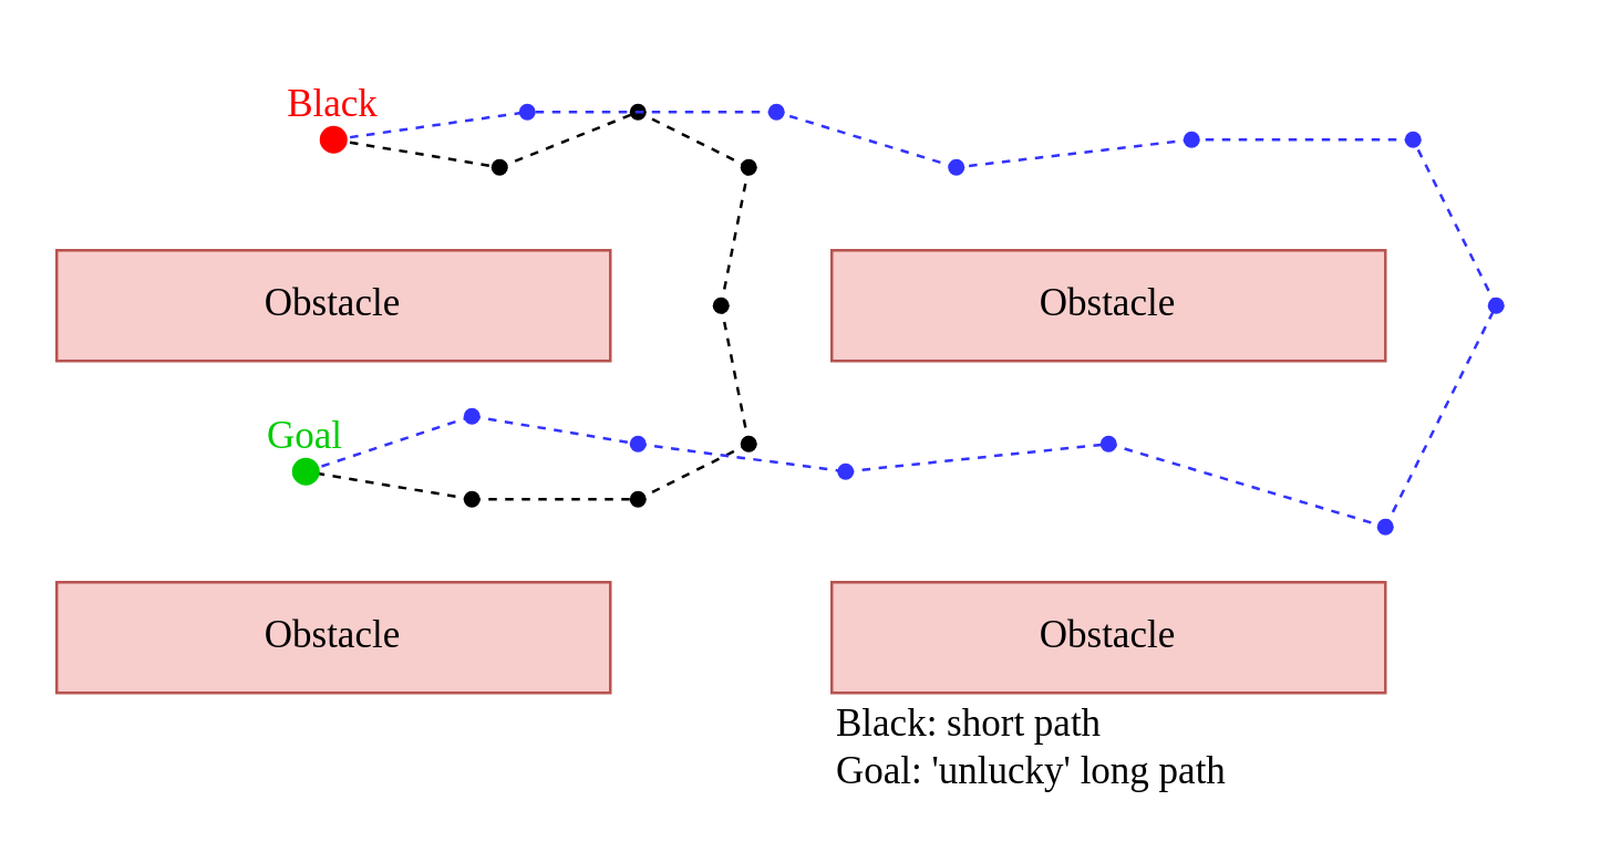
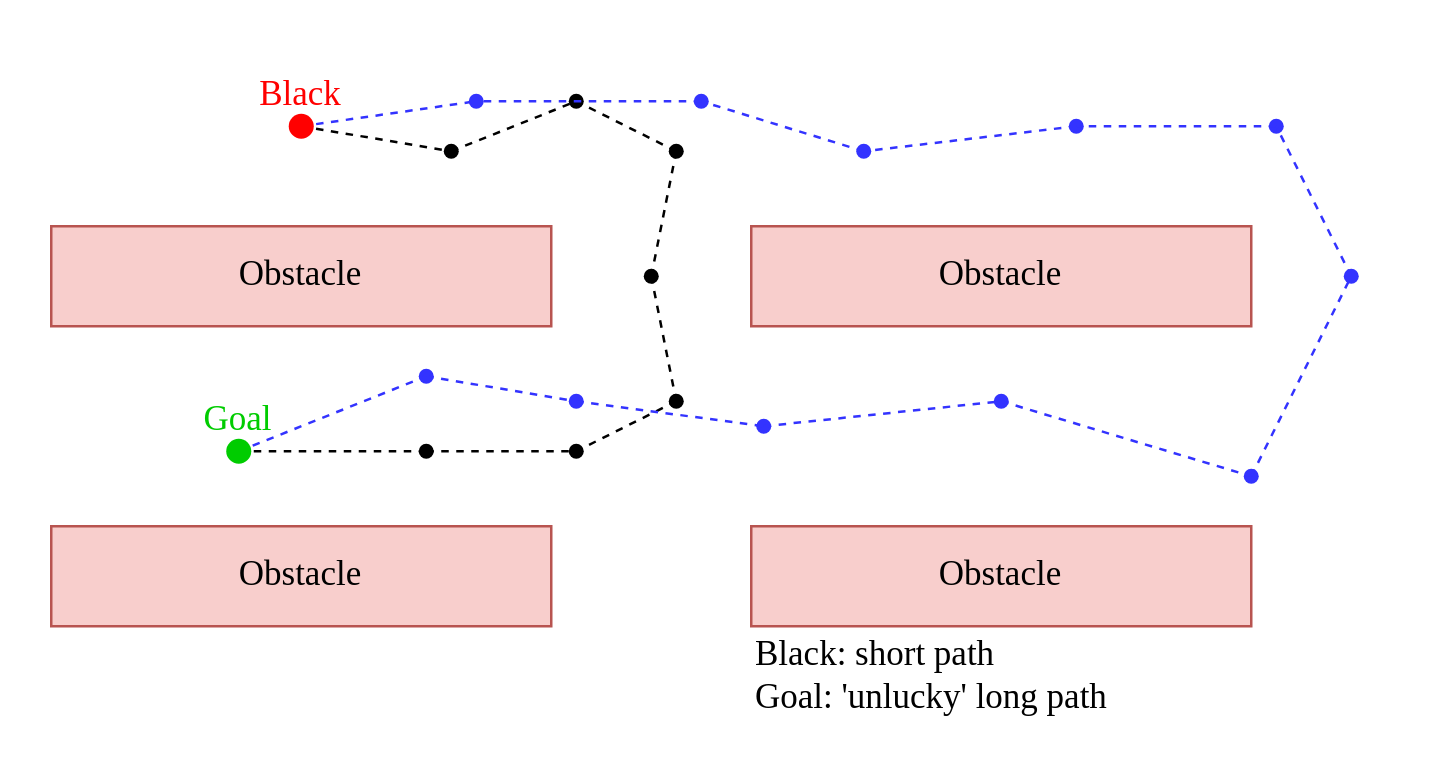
  <mxCell id="0" />
  <mxCell id="1" parent="0" />
  <mxCell id="2" value="" style="shape=waypoint;sketch=0;fillStyle=solid;size=6;pointerEvents=1;points=[];fillColor=none;resizable=0;rotatable=0;perimeter=centerPerimeter;snapToPoint=1;fontFamily=Comptuer Modern;fontSource=http%3A%2F%2Fmirrors.ctan.org%2Ffonts%2Fcm-unicode%2Ffonts%2Fotf%2Fcmunbxo.otf;fontSize=14;strokeColor=#000000;strokeWidth=1;" parent="1" vertex="1"><mxGeometry x="250" y="40" width="40" height="40" as="geometry" /></mxCell>
  <mxCell id="3" value="" style="shape=waypoint;sketch=0;fillStyle=solid;size=6;pointerEvents=1;points=[];fillColor=none;resizable=0;rotatable=0;perimeter=centerPerimeter;snapToPoint=1;fontFamily=Comptuer Modern;fontSource=http%3A%2F%2Fmirrors.ctan.org%2Ffonts%2Fcm-unicode%2Ffonts%2Fotf%2Fcmunbxo.otf;fontSize=14;strokeColor=#000000;strokeWidth=1;" parent="1" vertex="1"><mxGeometry x="240" y="90" width="40" height="40" as="geometry" /></mxCell>
  <mxCell id="4" value="" style="shape=waypoint;sketch=0;fillStyle=solid;size=6;pointerEvents=1;points=[];fillColor=none;resizable=0;rotatable=0;perimeter=centerPerimeter;snapToPoint=1;fontFamily=Comptuer Modern;fontSource=http%3A%2F%2Fmirrors.ctan.org%2Ffonts%2Fcm-unicode%2Ffonts%2Fotf%2Fcmunbxo.otf;fontSize=14;strokeColor=#000000;strokeWidth=1;" parent="1" vertex="1"><mxGeometry x="150" y="160" width="40" height="40" as="geometry" /></mxCell>
  <mxCell id="5" value="" style="endArrow=none;dashed=1;html=1;rounded=0;fontFamily=Comptuer Modern;fontSource=http%3A%2F%2Fmirrors.ctan.org%2Ffonts%2Fcm-unicode%2Ffonts%2Fotf%2Fcmunbxo.otf;fontSize=14;exitX=0.415;exitY=0.545;exitDx=0;exitDy=0;exitPerimeter=0;entryX=0.445;entryY=0.505;entryDx=0;entryDy=0;entryPerimeter=0;" parent="1" source="34" target="17" edge="1"><mxGeometry width="50" height="50" relative="1" as="geometry"><mxPoint x="270" y="200" as="sourcePoint" /><mxPoint x="320" y="150" as="targetPoint" /></mxGeometry></mxCell>
  <mxCell id="6" value="" style="endArrow=none;dashed=1;html=1;rounded=0;fontFamily=Comptuer Modern;fontSource=http%3A%2F%2Fmirrors.ctan.org%2Ffonts%2Fcm-unicode%2Ffonts%2Fotf%2Fcmunbxo.otf;fontSize=14;exitX=0.535;exitY=0.425;exitDx=0;exitDy=0;exitPerimeter=0;entryX=0.565;entryY=0.585;entryDx=0;entryDy=0;entryPerimeter=0;" parent="1" source="17" target="18" edge="1"><mxGeometry width="50" height="50" relative="1" as="geometry"><mxPoint x="270" y="200" as="sourcePoint" /><mxPoint x="150" y="10" as="targetPoint" /></mxGeometry></mxCell>
  <mxCell id="7" value="" style="endArrow=none;dashed=1;html=1;rounded=0;fontFamily=Comptuer Modern;fontSource=http%3A%2F%2Fmirrors.ctan.org%2Ffonts%2Fcm-unicode%2Ffonts%2Fotf%2Fcmunbxo.otf;fontSize=14;exitX=0.565;exitY=0.435;exitDx=0;exitDy=0;exitPerimeter=0;entryX=0.505;entryY=0.585;entryDx=0;entryDy=0;entryPerimeter=0;" parent="1" source="2" target="18" edge="1"><mxGeometry width="50" height="50" relative="1" as="geometry"><mxPoint x="120" y="50" as="sourcePoint" /><mxPoint x="180" y="80" as="targetPoint" /></mxGeometry></mxCell>
  <mxCell id="8" value="" style="endArrow=none;dashed=1;html=1;rounded=0;fontFamily=Comptuer Modern;fontSource=http%3A%2F%2Fmirrors.ctan.org%2Ffonts%2Fcm-unicode%2Ffonts%2Fotf%2Fcmunbxo.otf;fontSize=14;exitX=0.445;exitY=0.565;exitDx=0;exitDy=0;exitPerimeter=0;entryX=0.425;entryY=0.455;entryDx=0;entryDy=0;entryPerimeter=0;" parent="1" source="3" target="2" edge="1"><mxGeometry width="50" height="50" relative="1" as="geometry"><mxPoint x="130" y="60" as="sourcePoint" /><mxPoint x="190" y="90" as="targetPoint" /></mxGeometry></mxCell>
  <mxCell id="9" value="" style="endArrow=none;dashed=1;html=1;rounded=0;fontFamily=Comptuer Modern;fontSource=http%3A%2F%2Fmirrors.ctan.org%2Ffonts%2Fcm-unicode%2Ffonts%2Fotf%2Fcmunbxo.otf;fontSize=14;exitX=0.445;exitY=0.425;exitDx=0;exitDy=0;exitPerimeter=0;entryX=0.445;entryY=0.545;entryDx=0;entryDy=0;entryPerimeter=0;" parent="1" source="19" target="3" edge="1"><mxGeometry width="50" height="50" relative="1" as="geometry"><mxPoint x="140" y="70" as="sourcePoint" /><mxPoint x="200" y="100" as="targetPoint" /></mxGeometry></mxCell>
  <mxCell id="10" value="" style="endArrow=none;dashed=1;html=1;rounded=0;fontFamily=Comptuer Modern;fontSource=http%3A%2F%2Fmirrors.ctan.org%2Ffonts%2Fcm-unicode%2Ffonts%2Fotf%2Fcmunbxo.otf;fontSize=14;exitX=0.455;exitY=0.545;exitDx=0;exitDy=0;exitPerimeter=0;entryX=0.445;entryY=0.565;entryDx=0;entryDy=0;entryPerimeter=0;" parent="1" source="19" target="20" edge="1"><mxGeometry width="50" height="50" relative="1" as="geometry"><mxPoint x="150" y="80" as="sourcePoint" /><mxPoint x="210" y="110" as="targetPoint" /></mxGeometry></mxCell>
  <mxCell id="11" value="" style="endArrow=none;dashed=1;html=1;rounded=0;fontFamily=Comptuer Modern;fontSource=http%3A%2F%2Fmirrors.ctan.org%2Ffonts%2Fcm-unicode%2Ffonts%2Fotf%2Fcmunbxo.otf;fontSize=14;exitX=0.575;exitY=0.575;exitDx=0;exitDy=0;exitPerimeter=0;entryX=0.475;entryY=0.445;entryDx=0;entryDy=0;entryPerimeter=0;" parent="1" source="4" target="20" edge="1"><mxGeometry width="50" height="50" relative="1" as="geometry"><mxPoint x="160" y="90" as="sourcePoint" /><mxPoint x="220" y="120" as="targetPoint" /></mxGeometry></mxCell>
  <mxCell id="12" value="" style="endArrow=none;dashed=1;html=1;rounded=0;fontFamily=Comptuer Modern;fontSource=http%3A%2F%2Fmirrors.ctan.org%2Ffonts%2Fcm-unicode%2Ffonts%2Fotf%2Fcmunbxo.otf;fontSize=14;exitX=0.475;exitY=0.565;exitDx=0;exitDy=0;exitPerimeter=0;entryX=0.565;entryY=0.545;entryDx=0;entryDy=0;entryPerimeter=0;" parent="1" source="4" target="36" edge="1"><mxGeometry width="50" height="50" relative="1" as="geometry"><mxPoint x="170" y="100" as="sourcePoint" /><mxPoint x="230" y="130" as="targetPoint" /></mxGeometry></mxCell>
  <mxCell id="13" value="&lt;span style=&quot;color: rgb(0, 0, 0); font-family: &amp;quot;Comptuer Modern&amp;quot;; font-size: 14px; font-style: normal; font-variant-ligatures: normal; font-variant-caps: normal; font-weight: 400; letter-spacing: normal; orphans: 2; text-align: center; text-indent: 0px; text-transform: none; widows: 2; word-spacing: 0px; -webkit-text-stroke-width: 0px; text-decoration-thickness: initial; text-decoration-style: initial; text-decoration-color: initial; float: none; display: inline !important;&quot;&gt;Obstacle&lt;/span&gt;" style="rounded=0;whiteSpace=wrap;html=1;fontFamily=Comptuer Modern;fontSource=http%3A%2F%2Fmirrors.ctan.org%2Ffonts%2Fcm-unicode%2Ffonts%2Fotf%2Fcmunbxo.otf;fontSize=14;fillColor=#f8cecc;strokeColor=#b85450;" parent="1" vertex="1"><mxGeometry x="300" y="90" width="200" height="40" as="geometry" /></mxCell>
  <mxCell id="14" value="&lt;span style=&quot;color: rgb(0, 0, 0); font-family: &amp;quot;Comptuer Modern&amp;quot;; font-size: 14px; font-style: normal; font-variant-ligatures: normal; font-variant-caps: normal; font-weight: 400; letter-spacing: normal; orphans: 2; text-align: center; text-indent: 0px; text-transform: none; widows: 2; word-spacing: 0px; -webkit-text-stroke-width: 0px; text-decoration-thickness: initial; text-decoration-style: initial; text-decoration-color: initial; float: none; display: inline !important;&quot;&gt;Obstacle&lt;/span&gt;" style="rounded=0;whiteSpace=wrap;html=1;fontFamily=Comptuer Modern;fontSource=http%3A%2F%2Fmirrors.ctan.org%2Ffonts%2Fcm-unicode%2Ffonts%2Fotf%2Fcmunbxo.otf;fontSize=14;fillColor=#f8cecc;strokeColor=#b85450;" parent="1" vertex="1"><mxGeometry x="300" y="210" width="200" height="40" as="geometry" /></mxCell>
  <mxCell id="15" value="Obstacle" style="rounded=0;whiteSpace=wrap;html=1;fontFamily=Comptuer Modern;fontSource=http%3A%2F%2Fmirrors.ctan.org%2Ffonts%2Fcm-unicode%2Ffonts%2Fotf%2Fcmunbxo.otf;fontSize=14;fillColor=#f8cecc;strokeColor=#b85450;" parent="1" vertex="1"><mxGeometry x="20" y="90" width="200" height="40" as="geometry" /></mxCell>
  <mxCell id="16" value="&lt;span style=&quot;color: rgb(0, 0, 0); font-family: &amp;quot;Comptuer Modern&amp;quot;; font-size: 14px; font-style: normal; font-variant-ligatures: normal; font-variant-caps: normal; font-weight: 400; letter-spacing: normal; orphans: 2; text-align: center; text-indent: 0px; text-transform: none; widows: 2; word-spacing: 0px; -webkit-text-stroke-width: 0px; text-decoration-thickness: initial; text-decoration-style: initial; text-decoration-color: initial; float: none; display: inline !important;&quot;&gt;Obstacle&lt;/span&gt;" style="rounded=0;whiteSpace=wrap;html=1;fontFamily=Comptuer Modern;fontSource=http%3A%2F%2Fmirrors.ctan.org%2Ffonts%2Fcm-unicode%2Ffonts%2Fotf%2Fcmunbxo.otf;fontSize=14;fillColor=#f8cecc;strokeColor=#b85450;" parent="1" vertex="1"><mxGeometry x="20" y="210" width="200" height="40" as="geometry" /></mxCell>
  <mxCell id="17" value="" style="shape=waypoint;sketch=0;fillStyle=solid;size=6;pointerEvents=1;points=[];fillColor=none;resizable=0;rotatable=0;perimeter=centerPerimeter;snapToPoint=1;fontFamily=Comptuer Modern;fontSource=http%3A%2F%2Fmirrors.ctan.org%2Ffonts%2Fcm-unicode%2Ffonts%2Fotf%2Fcmunbxo.otf;fontSize=14;strokeColor=#000000;strokeWidth=1;" parent="1" vertex="1"><mxGeometry x="160" y="40" width="40" height="40" as="geometry" /></mxCell>
  <mxCell id="18" value="" style="shape=waypoint;sketch=0;fillStyle=solid;size=6;pointerEvents=1;points=[];fillColor=none;resizable=0;rotatable=0;perimeter=centerPerimeter;snapToPoint=1;fontFamily=Comptuer Modern;fontSource=http%3A%2F%2Fmirrors.ctan.org%2Ffonts%2Fcm-unicode%2Ffonts%2Fotf%2Fcmunbxo.otf;fontSize=14;strokeColor=#000000;strokeWidth=1;" parent="1" vertex="1"><mxGeometry x="210" y="20" width="40" height="40" as="geometry" /></mxCell>
  <mxCell id="19" value="" style="shape=waypoint;sketch=0;fillStyle=solid;size=6;pointerEvents=1;points=[];fillColor=none;resizable=0;rotatable=0;perimeter=centerPerimeter;snapToPoint=1;fontFamily=Comptuer Modern;fontSource=http%3A%2F%2Fmirrors.ctan.org%2Ffonts%2Fcm-unicode%2Ffonts%2Fotf%2Fcmunbxo.otf;fontSize=14;strokeColor=#000000;strokeWidth=1;" parent="1" vertex="1"><mxGeometry x="250" y="140" width="40" height="40" as="geometry" /></mxCell>
  <mxCell id="20" value="" style="shape=waypoint;sketch=0;fillStyle=solid;size=6;pointerEvents=1;points=[];fillColor=none;resizable=0;rotatable=0;perimeter=centerPerimeter;snapToPoint=1;fontFamily=Comptuer Modern;fontSource=http%3A%2F%2Fmirrors.ctan.org%2Ffonts%2Fcm-unicode%2Ffonts%2Fotf%2Fcmunbxo.otf;fontSize=14;strokeColor=#000000;strokeWidth=1;" parent="1" vertex="1"><mxGeometry x="210" y="160" width="40" height="40" as="geometry" /></mxCell>
  <mxCell id="21" value="Black: short path&lt;br&gt;Goal: 'unlucky' long path" style="text;html=1;align=left;verticalAlign=middle;resizable=0;points=[];autosize=1;strokeColor=none;fillColor=none;fontSize=14;fontFamily=Comptuer Modern;fontColor=#000000;" parent="1" vertex="1"><mxGeometry x="300" y="250" width="160" height="40" as="geometry" /></mxCell>
  <mxCell id="22" value="" style="shape=waypoint;sketch=0;fillStyle=solid;size=6;pointerEvents=1;points=[];fillColor=none;resizable=0;rotatable=0;perimeter=centerPerimeter;snapToPoint=1;strokeColor=#3333FF;" vertex="1" parent="1"><mxGeometry x="170" y="20" width="40" height="40" as="geometry" /></mxCell>
  <mxCell id="23" value="" style="shape=waypoint;sketch=0;fillStyle=solid;size=6;pointerEvents=1;points=[];fillColor=none;resizable=0;rotatable=0;perimeter=centerPerimeter;snapToPoint=1;strokeColor=#3333FF;" vertex="1" parent="1"><mxGeometry x="260" y="20" width="40" height="40" as="geometry" /></mxCell>
  <mxCell id="24" value="" style="shape=waypoint;sketch=0;fillStyle=solid;size=6;pointerEvents=1;points=[];fillColor=none;resizable=0;rotatable=0;perimeter=centerPerimeter;snapToPoint=1;strokeColor=#3333FF;" vertex="1" parent="1"><mxGeometry x="325" y="40" width="40" height="40" as="geometry" /></mxCell>
  <mxCell id="25" value="" style="shape=waypoint;sketch=0;fillStyle=solid;size=6;pointerEvents=1;points=[];fillColor=none;resizable=0;rotatable=0;perimeter=centerPerimeter;snapToPoint=1;strokeColor=#3333FF;" vertex="1" parent="1"><mxGeometry x="410" y="30" width="40" height="40" as="geometry" /></mxCell>
  <mxCell id="26" value="" style="shape=waypoint;sketch=0;fillStyle=solid;size=6;pointerEvents=1;points=[];fillColor=none;resizable=0;rotatable=0;perimeter=centerPerimeter;snapToPoint=1;strokeColor=#3333FF;" vertex="1" parent="1"><mxGeometry x="490" y="30" width="40" height="40" as="geometry" /></mxCell>
  <mxCell id="27" value="" style="shape=waypoint;sketch=0;fillStyle=solid;size=6;pointerEvents=1;points=[];fillColor=none;resizable=0;rotatable=0;perimeter=centerPerimeter;snapToPoint=1;strokeColor=#3333FF;" vertex="1" parent="1"><mxGeometry x="520" y="90" width="40" height="40" as="geometry" /></mxCell>
  <mxCell id="28" value="" style="shape=waypoint;sketch=0;fillStyle=solid;size=6;pointerEvents=1;points=[];fillColor=none;resizable=0;rotatable=0;perimeter=centerPerimeter;snapToPoint=1;strokeColor=#3333FF;" vertex="1" parent="1"><mxGeometry x="480" y="170" width="40" height="40" as="geometry" /></mxCell>
  <mxCell id="29" value="" style="shape=waypoint;sketch=0;fillStyle=solid;size=6;pointerEvents=1;points=[];fillColor=none;resizable=0;rotatable=0;perimeter=centerPerimeter;snapToPoint=1;strokeColor=#3333FF;" vertex="1" parent="1"><mxGeometry x="380" y="140" width="40" height="40" as="geometry" /></mxCell>
  <mxCell id="30" value="" style="shape=waypoint;sketch=0;fillStyle=solid;size=6;pointerEvents=1;points=[];fillColor=none;resizable=0;rotatable=0;perimeter=centerPerimeter;snapToPoint=1;strokeColor=#3333FF;" vertex="1" parent="1"><mxGeometry x="285" y="150" width="40" height="40" as="geometry" /></mxCell>
  <mxCell id="31" value="" style="shape=waypoint;sketch=0;fillStyle=solid;size=6;pointerEvents=1;points=[];fillColor=none;resizable=0;rotatable=0;perimeter=centerPerimeter;snapToPoint=1;strokeColor=#3333FF;" vertex="1" parent="1"><mxGeometry x="210" y="140" width="40" height="40" as="geometry" /></mxCell>
  <mxCell id="32" value="" style="shape=waypoint;sketch=0;fillStyle=solid;size=6;pointerEvents=1;points=[];fillColor=none;resizable=0;rotatable=0;perimeter=centerPerimeter;snapToPoint=1;strokeColor=#3333FF;" vertex="1" parent="1"><mxGeometry x="150" y="130" width="40" height="40" as="geometry" /></mxCell>
  <mxCell id="33" value="" style="endArrow=none;dashed=1;html=1;rounded=0;strokeColor=#3333FF;exitX=0.5;exitY=0.5;exitDx=0;exitDy=0;exitPerimeter=0;entryX=0.45;entryY=0.525;entryDx=0;entryDy=0;entryPerimeter=0;" edge="1" parent="1" source="34" target="22"><mxGeometry width="50" height="50" relative="1" as="geometry"><mxPoint x="160" y="20" as="sourcePoint" /><mxPoint x="210" y="-30" as="targetPoint" /></mxGeometry></mxCell>
  <mxCell id="34" value="Black" style="shape=waypoint;sketch=0;fillStyle=solid;size=6;pointerEvents=1;points=[];fillColor=none;resizable=0;rotatable=0;perimeter=centerPerimeter;snapToPoint=1;strokeWidth=3;strokeColor=#FF0000;fontFamily=Comptuer Modern;fontSource=http%3A%2F%2Fmirrors.ctan.org%2Ffonts%2Fcm-unicode%2Ffonts%2Fotf%2Fcmunbxo.otf;fontSize=14;verticalAlign=top;spacingTop=-8;fontColor=#FF0000;" parent="1" vertex="1"><mxGeometry x="100" y="30" width="40" height="40" as="geometry" /></mxCell>
  <mxCell id="35" value="" style="endArrow=none;dashed=1;html=1;rounded=0;strokeColor=#3333FF;exitX=0.55;exitY=0.583;exitDx=0;exitDy=0;exitPerimeter=0;entryX=0.525;entryY=0.433;entryDx=0;entryDy=0;entryPerimeter=0;" edge="1" parent="1" source="36" target="32"><mxGeometry width="50" height="50" relative="1" as="geometry"><mxPoint x="130" y="60" as="sourcePoint" /><mxPoint x="220" y="-20" as="targetPoint" /></mxGeometry></mxCell>
- <mxCell id="36" value="Goal" style="shape=waypoint;sketch=0;fillStyle=solid;size=6;pointerEvents=1;points=[];fillColor=#00CC00;resizable=0;rotatable=0;perimeter=centerPerimeter;snapToPoint=1;strokeWidth=3;strokeColor=#00CC00;fontFamily=Comptuer Modern;fontSource=http%3A%2F%2Fmirrors.ctan.org%2Ffonts%2Fcm-unicode%2Ffonts%2Fotf%2Fcmunbxo.otf;fontSize=14;verticalAlign=top;spacingTop=-8;fontColor=#00CC00;" parent="1" vertex="1"><mxGeometry x="90" y="150" width="40" height="40" as="geometry" /></mxCell>
+ <mxCell id="36" value="Goal" style="shape=waypoint;sketch=0;fillStyle=solid;size=6;pointerEvents=1;points=[];fillColor=#00CC00;resizable=0;rotatable=0;perimeter=centerPerimeter;snapToPoint=1;strokeWidth=3;strokeColor=#00CC00;fontFamily=Comptuer Modern;fontSource=http%3A%2F%2Fmirrors.ctan.org%2Ffonts%2Fcm-unicode%2Ffonts%2Fotf%2Fcmunbxo.otf;fontSize=14;verticalAlign=top;spacingTop=-8;fontColor=#00CC00;" parent="1" vertex="1"><mxGeometry x="75" y="160" width="40" height="40" as="geometry" /></mxCell>
  <mxCell id="37" value="" style="endArrow=none;dashed=1;html=1;rounded=0;strokeColor=#3333FF;exitX=0.55;exitY=0.45;exitDx=0;exitDy=0;exitPerimeter=0;entryX=0.525;entryY=0.567;entryDx=0;entryDy=0;entryPerimeter=0;" edge="1" parent="1" source="23" target="22"><mxGeometry width="50" height="50" relative="1" as="geometry"><mxPoint x="140" y="70" as="sourcePoint" /><mxPoint x="230" y="-10" as="targetPoint" /></mxGeometry></mxCell>
  <mxCell id="38" value="" style="endArrow=none;dashed=1;html=1;rounded=0;strokeColor=#3333FF;exitX=0.583;exitY=0.55;exitDx=0;exitDy=0;exitPerimeter=0;entryX=0.425;entryY=0.508;entryDx=0;entryDy=0;entryPerimeter=0;" edge="1" parent="1" source="24" target="23"><mxGeometry width="50" height="50" relative="1" as="geometry"><mxPoint x="150" y="80" as="sourcePoint" /><mxPoint x="240" y="0" as="targetPoint" /></mxGeometry></mxCell>
  <mxCell id="39" value="" style="endArrow=none;dashed=1;html=1;rounded=0;strokeColor=#3333FF;exitX=0.558;exitY=0.508;exitDx=0;exitDy=0;exitPerimeter=0;entryX=0.542;entryY=0.433;entryDx=0;entryDy=0;entryPerimeter=0;" edge="1" parent="1" source="25" target="24"><mxGeometry width="50" height="50" relative="1" as="geometry"><mxPoint x="160" y="90" as="sourcePoint" /><mxPoint x="250" y="10" as="targetPoint" /></mxGeometry></mxCell>
  <mxCell id="40" value="" style="endArrow=none;dashed=1;html=1;rounded=0;strokeColor=#3333FF;exitX=0.442;exitY=0.542;exitDx=0;exitDy=0;exitPerimeter=0;entryX=0.483;entryY=0.425;entryDx=0;entryDy=0;entryPerimeter=0;" edge="1" parent="1" source="26" target="25"><mxGeometry width="50" height="50" relative="1" as="geometry"><mxPoint x="170" y="100" as="sourcePoint" /><mxPoint x="260" y="20" as="targetPoint" /></mxGeometry></mxCell>
  <mxCell id="41" value="" style="endArrow=none;dashed=1;html=1;rounded=0;strokeColor=#3333FF;exitX=0.467;exitY=0.458;exitDx=0;exitDy=0;exitPerimeter=0;entryX=0.5;entryY=0.558;entryDx=0;entryDy=0;entryPerimeter=0;" edge="1" parent="1" source="27" target="26"><mxGeometry width="50" height="50" relative="1" as="geometry"><mxPoint x="180" y="110" as="sourcePoint" /><mxPoint x="270" y="30" as="targetPoint" /></mxGeometry></mxCell>
  <mxCell id="42" value="" style="endArrow=none;dashed=1;html=1;rounded=0;strokeColor=#3333FF;exitX=0.5;exitY=0.442;exitDx=0;exitDy=0;exitPerimeter=0;entryX=0.433;entryY=0.475;entryDx=0;entryDy=0;entryPerimeter=0;" edge="1" parent="1" source="28" target="27"><mxGeometry width="50" height="50" relative="1" as="geometry"><mxPoint x="190" y="120" as="sourcePoint" /><mxPoint x="280" y="40" as="targetPoint" /></mxGeometry></mxCell>
  <mxCell id="43" value="" style="endArrow=none;dashed=1;html=1;rounded=0;strokeColor=#3333FF;exitX=0.533;exitY=0.433;exitDx=0;exitDy=0;exitPerimeter=0;entryX=0.433;entryY=0.542;entryDx=0;entryDy=0;entryPerimeter=0;" edge="1" parent="1" source="29" target="28"><mxGeometry width="50" height="50" relative="1" as="geometry"><mxPoint x="200" y="130" as="sourcePoint" /><mxPoint x="290" y="50" as="targetPoint" /></mxGeometry></mxCell>
  <mxCell id="44" value="" style="endArrow=none;dashed=1;html=1;rounded=0;strokeColor=#3333FF;exitX=0.583;exitY=0.458;exitDx=0;exitDy=0;exitPerimeter=0;entryX=0.525;entryY=0.425;entryDx=0;entryDy=0;entryPerimeter=0;" edge="1" parent="1" source="30" target="29"><mxGeometry width="50" height="50" relative="1" as="geometry"><mxPoint x="210" y="140" as="sourcePoint" /><mxPoint x="300" y="60" as="targetPoint" /></mxGeometry></mxCell>
  <mxCell id="45" value="" style="endArrow=none;dashed=1;html=1;rounded=0;strokeColor=#3333FF;exitX=0.5;exitY=0.442;exitDx=0;exitDy=0;exitPerimeter=0;entryX=0.483;entryY=0.583;entryDx=0;entryDy=0;entryPerimeter=0;" edge="1" parent="1" source="31" target="30"><mxGeometry width="50" height="50" relative="1" as="geometry"><mxPoint x="220" y="150" as="sourcePoint" /><mxPoint x="310" y="70" as="targetPoint" /></mxGeometry></mxCell>
  <mxCell id="46" value="" style="endArrow=none;dashed=1;html=1;rounded=0;strokeColor=#3333FF;exitX=0.558;exitY=0.542;exitDx=0;exitDy=0;exitPerimeter=0;entryX=0.558;entryY=0.483;entryDx=0;entryDy=0;entryPerimeter=0;" edge="1" parent="1" source="32" target="31"><mxGeometry width="50" height="50" relative="1" as="geometry"><mxPoint x="230" y="160" as="sourcePoint" /><mxPoint x="320" y="80" as="targetPoint" /></mxGeometry></mxCell>
